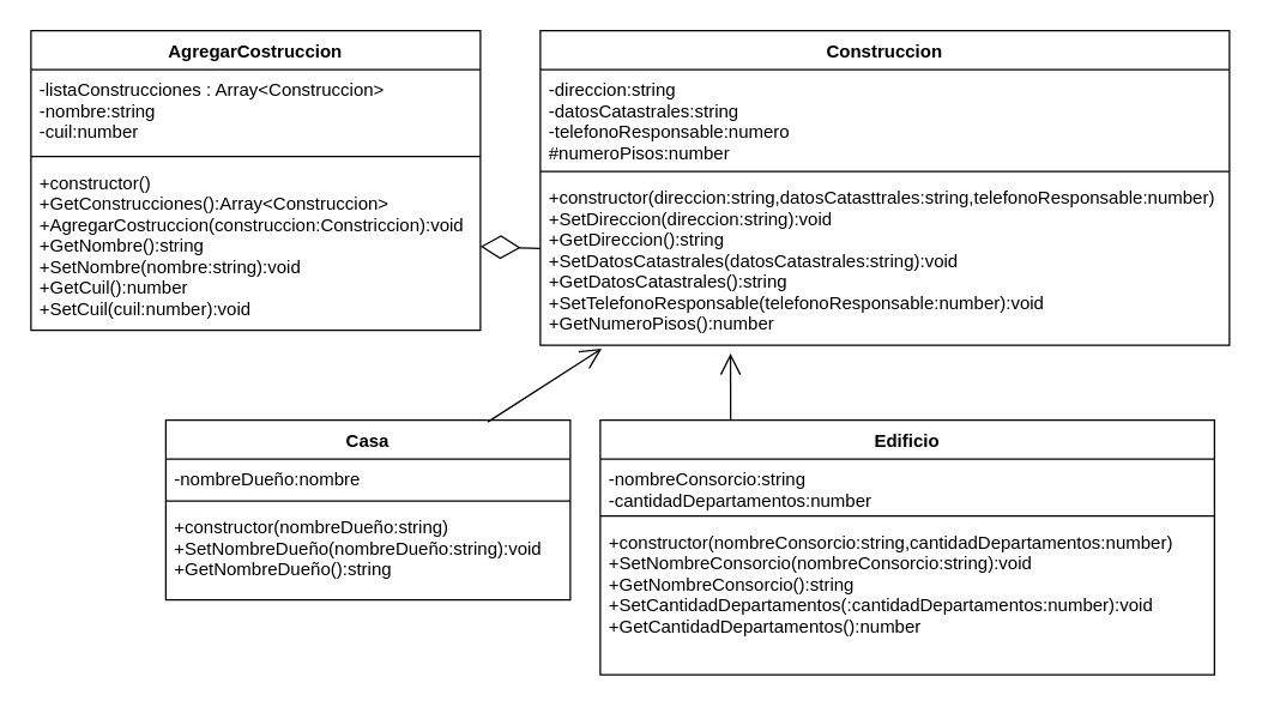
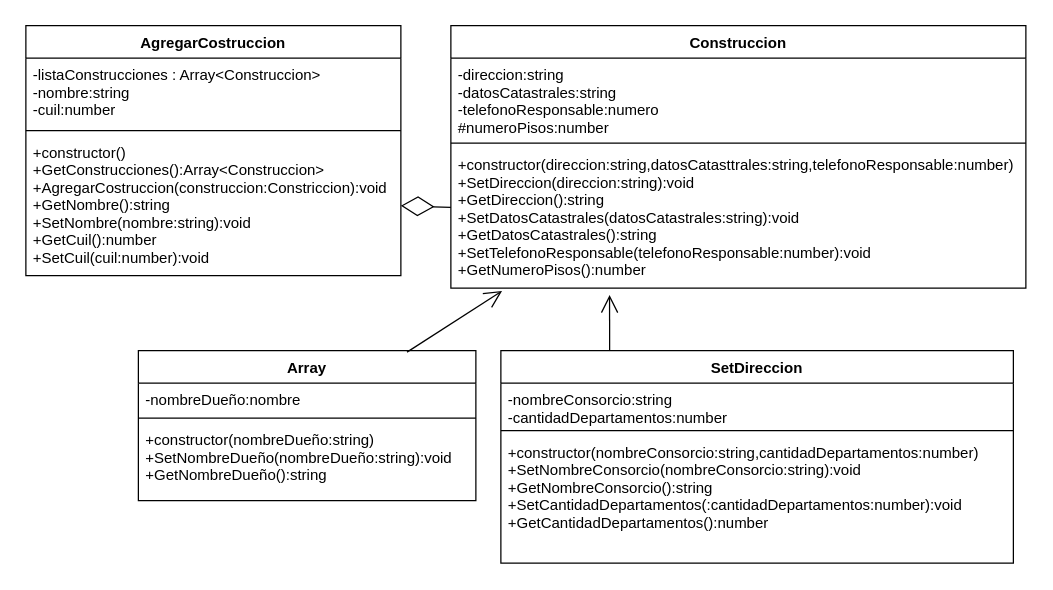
  <mxCell id="0" />
  <mxCell id="1" parent="0" />
  <mxCell id="2" value="AgregarCostruccion" style="swimlane;fontStyle=1;align=center;verticalAlign=top;childLayout=stackLayout;horizontal=1;startSize=26;horizontalStack=0;resizeParent=1;resizeParentMax=0;resizeLast=0;collapsible=1;marginBottom=0;" parent="1" vertex="1"><mxGeometry x="20" y="20" width="300" height="200" as="geometry" /></mxCell>
  <mxCell id="3" value="-listaConstrucciones : Array&lt;Construccion&gt;&#10;-nombre:string&#10;-cuil:number" style="text;strokeColor=none;fillColor=none;align=left;verticalAlign=top;spacingLeft=4;spacingRight=4;overflow=hidden;rotatable=0;points=[[0,0.5],[1,0.5]];portConstraint=eastwest;" parent="2" vertex="1"><mxGeometry y="26" width="300" height="54" as="geometry" /></mxCell>
  <mxCell id="4" value="" style="line;strokeWidth=1;fillColor=none;align=left;verticalAlign=middle;spacingTop=-1;spacingLeft=3;spacingRight=3;rotatable=0;labelPosition=right;points=[];portConstraint=eastwest;" parent="2" vertex="1"><mxGeometry y="80" width="300" height="8" as="geometry" /></mxCell>
  <mxCell id="5" value="+constructor()&#10;+GetConstrucciones():Array&lt;Construccion&gt;&#10;+AgregarCostruccion(construccion:Constriccion):void&#10;+GetNombre():string&#10;+SetNombre(nombre:string):void&#10;+GetCuil():number&#10;+SetCuil(cuil:number):void&#10;" style="text;strokeColor=none;fillColor=none;align=left;verticalAlign=top;spacingLeft=4;spacingRight=4;overflow=hidden;rotatable=0;points=[[0,0.5],[1,0.5]];portConstraint=eastwest;" parent="2" vertex="1"><mxGeometry y="88" width="300" height="112" as="geometry" /></mxCell>
  <mxCell id="6" value="Construccion" style="swimlane;fontStyle=1;align=center;verticalAlign=top;childLayout=stackLayout;horizontal=1;startSize=26;horizontalStack=0;resizeParent=1;resizeParentMax=0;resizeLast=0;collapsible=1;marginBottom=0;" parent="1" vertex="1"><mxGeometry x="360" y="20" width="460" height="210" as="geometry" /></mxCell>
  <mxCell id="7" value="-direccion:string&#10;-datosCatastrales:string&#10;-telefonoResponsable:numero&#10;#numeroPisos:number" style="text;strokeColor=none;fillColor=none;align=left;verticalAlign=top;spacingLeft=4;spacingRight=4;overflow=hidden;rotatable=0;points=[[0,0.5],[1,0.5]];portConstraint=eastwest;" parent="6" vertex="1"><mxGeometry y="26" width="460" height="64" as="geometry" /></mxCell>
  <mxCell id="8" value="" style="line;strokeWidth=1;fillColor=none;align=left;verticalAlign=middle;spacingTop=-1;spacingLeft=3;spacingRight=3;rotatable=0;labelPosition=right;points=[];portConstraint=eastwest;" parent="6" vertex="1"><mxGeometry y="90" width="460" height="8" as="geometry" /></mxCell>
  <mxCell id="9" value="+constructor(direccion:string,datosCatasttrales:string,telefonoResponsable:number)&#10;+SetDireccion(direccion:string):void&#10;+GetDireccion():string&#10;+SetDatosCatastrales(datosCatastrales:string):void&#10;+GetDatosCatastrales():string&#10;+SetTelefonoResponsable(telefonoResponsable:number):void&#10;+GetNumeroPisos():number&#10;" style="text;strokeColor=none;fillColor=none;align=left;verticalAlign=top;spacingLeft=4;spacingRight=4;overflow=hidden;rotatable=0;points=[[0,0.5],[1,0.5]];portConstraint=eastwest;" parent="6" vertex="1"><mxGeometry y="98" width="460" height="112" as="geometry" /></mxCell>
- <mxCell id="10" value="Casa&#10;" style="swimlane;fontStyle=1;align=center;verticalAlign=top;childLayout=stackLayout;horizontal=1;startSize=26;horizontalStack=0;resizeParent=1;resizeParentMax=0;resizeLast=0;collapsible=1;marginBottom=0;" parent="1" vertex="1"><mxGeometry x="110" y="280" width="270" height="120" as="geometry" /></mxCell>
+ <mxCell id="10" value="Array&#10;" style="swimlane;fontStyle=1;align=center;verticalAlign=top;childLayout=stackLayout;horizontal=1;startSize=26;horizontalStack=0;resizeParent=1;resizeParentMax=0;resizeLast=0;collapsible=1;marginBottom=0;" parent="1" vertex="1"><mxGeometry x="110" y="280" width="270" height="120" as="geometry" /></mxCell>
  <mxCell id="11" value="-nombreDueño:nombre&#10;" style="text;strokeColor=none;fillColor=none;align=left;verticalAlign=top;spacingLeft=4;spacingRight=4;overflow=hidden;rotatable=0;points=[[0,0.5],[1,0.5]];portConstraint=eastwest;" parent="10" vertex="1"><mxGeometry y="26" width="270" height="24" as="geometry" /></mxCell>
  <mxCell id="12" value="" style="line;strokeWidth=1;fillColor=none;align=left;verticalAlign=middle;spacingTop=-1;spacingLeft=3;spacingRight=3;rotatable=0;labelPosition=right;points=[];portConstraint=eastwest;" parent="10" vertex="1"><mxGeometry y="50" width="270" height="8" as="geometry" /></mxCell>
  <mxCell id="13" value="+constructor(nombreDueño:string)&#10;+SetNombreDueño(nombreDueño:string):void&#10;+GetNombreDueño():string" style="text;strokeColor=none;fillColor=none;align=left;verticalAlign=top;spacingLeft=4;spacingRight=4;overflow=hidden;rotatable=0;points=[[0,0.5],[1,0.5]];portConstraint=eastwest;" parent="10" vertex="1"><mxGeometry y="58" width="270" height="62" as="geometry" /></mxCell>
- <mxCell id="14" value="Edificio" style="swimlane;fontStyle=1;align=center;verticalAlign=top;childLayout=stackLayout;horizontal=1;startSize=26;horizontalStack=0;resizeParent=1;resizeParentMax=0;resizeLast=0;collapsible=1;marginBottom=0;" parent="1" vertex="1"><mxGeometry x="400" y="280" width="410" height="170" as="geometry" /></mxCell>
+ <mxCell id="14" value="SetDireccion" style="swimlane;fontStyle=1;align=center;verticalAlign=top;childLayout=stackLayout;horizontal=1;startSize=26;horizontalStack=0;resizeParent=1;resizeParentMax=0;resizeLast=0;collapsible=1;marginBottom=0;" parent="1" vertex="1"><mxGeometry x="400" y="280" width="410" height="170" as="geometry" /></mxCell>
  <mxCell id="15" value="-nombreConsorcio:string&#10;-cantidadDepartamentos:number" style="text;strokeColor=none;fillColor=none;align=left;verticalAlign=top;spacingLeft=4;spacingRight=4;overflow=hidden;rotatable=0;points=[[0,0.5],[1,0.5]];portConstraint=eastwest;" parent="14" vertex="1"><mxGeometry y="26" width="410" height="34" as="geometry" /></mxCell>
  <mxCell id="16" value="" style="line;strokeWidth=1;fillColor=none;align=left;verticalAlign=middle;spacingTop=-1;spacingLeft=3;spacingRight=3;rotatable=0;labelPosition=right;points=[];portConstraint=eastwest;" parent="14" vertex="1"><mxGeometry y="60" width="410" height="8" as="geometry" /></mxCell>
  <mxCell id="17" value="+constructor(nombreConsorcio:string,cantidadDepartamentos:number)&#10;+SetNombreConsorcio(nombreConsorcio:string):void&#10;+GetNombreConsorcio():string&#10;+SetCantidadDepartamentos(:cantidadDepartamentos:number):void&#10;+GetCantidadDepartamentos():number" style="text;strokeColor=none;fillColor=none;align=left;verticalAlign=top;spacingLeft=4;spacingRight=4;overflow=hidden;rotatable=0;points=[[0,0.5],[1,0.5]];portConstraint=eastwest;" parent="14" vertex="1"><mxGeometry y="68" width="410" height="102" as="geometry" /></mxCell>
  <mxCell id="18" value="" style="endArrow=diamondThin;endFill=0;endSize=24;html=1;entryX=1;entryY=0.5;entryDx=0;entryDy=0;" parent="1" source="9" target="5" edge="1"><mxGeometry width="160" relative="1" as="geometry"><mxPoint x="290" y="310" as="sourcePoint" /><mxPoint x="450" y="310" as="targetPoint" /></mxGeometry></mxCell>
  <mxCell id="19" value="" style="endArrow=open;endFill=1;endSize=12;html=1;entryX=0.089;entryY=1.02;entryDx=0;entryDy=0;entryPerimeter=0;exitX=0.796;exitY=0.01;exitDx=0;exitDy=0;exitPerimeter=0;" parent="1" source="10" target="9" edge="1"><mxGeometry width="160" relative="1" as="geometry"><mxPoint x="290" y="310" as="sourcePoint" /><mxPoint x="450" y="310" as="targetPoint" /></mxGeometry></mxCell>
  <mxCell id="20" value="" style="endArrow=open;endFill=1;endSize=12;html=1;entryX=0.276;entryY=1.049;entryDx=0;entryDy=0;entryPerimeter=0;" parent="1" target="9" edge="1"><mxGeometry width="160" relative="1" as="geometry"><mxPoint x="487" y="280" as="sourcePoint" /><mxPoint x="450" y="310" as="targetPoint" /></mxGeometry></mxCell>
